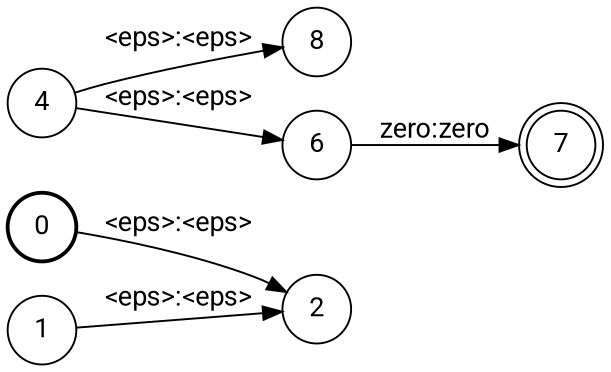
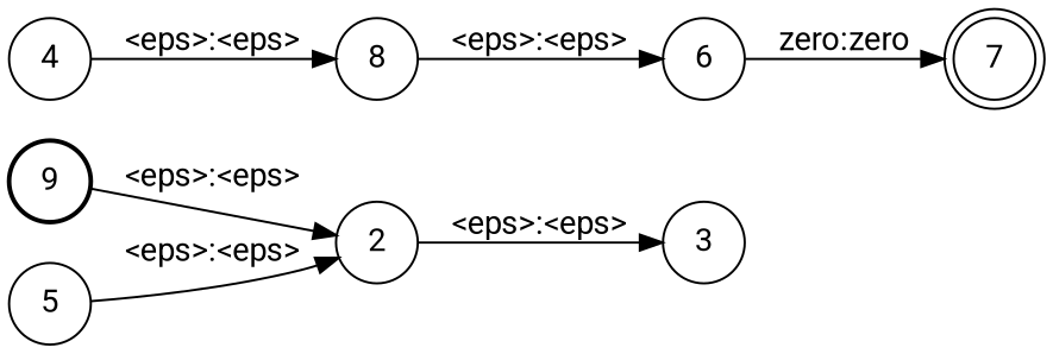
  digraph {
    fontname=Roboto
    nodesep=0.25
    rankdir=LR
    ranksep=0.4
    node [fontname=Roboto fontsize=14 shape=circle style=solid]
    edge [fontname=Roboto fontsize=14]
-   n1 [label=0 style=bold]
+   n1 [label=9 style=bold]
    n2 [label=2]
-   n3 [label=1]
+   n3 [label=5]
+   n4 [label=3]
    n5 [label=4]
    n6 [label=8]
    n7 [label=6]
    n8 [label=7 shape=doublecircle]
    n1 -> n2 [label="<eps>:<eps>"]
+   n2 -> n4 [label="<eps>:<eps>"]
    n3 -> n2 [label="<eps>:<eps>"]
    n5 -> n6 [label="<eps>:<eps>"]
-   n5 -> n7 [label="<eps>:<eps>"]
+   n6 -> n7 [label="<eps>:<eps>"]
    n7 -> n8 [label="zero:zero"]
  }
